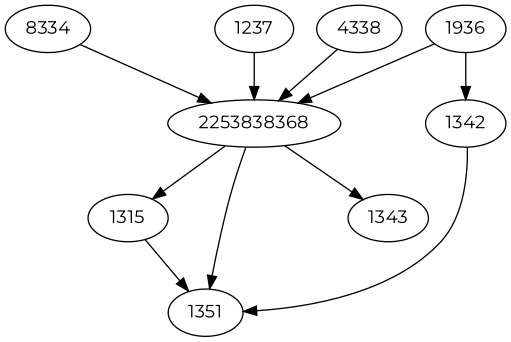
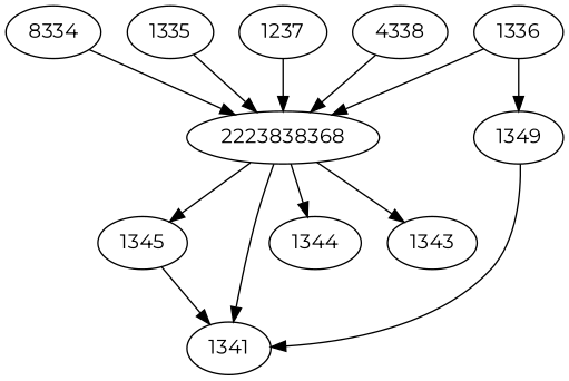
  strict digraph {
    fontname=Montserrat
    node [fontname=Montserrat]
    edge [fontname=Montserrat]
-   1345 [label=1315]
-   1341 [label=1351]
-   2253838368
+   1345
+   1341
+   2253838368 [label=2223838368]
+   1344
    1343
-   1342
+   1342 [label=1349]
    n7 [label=8334]
-   1336 [label=1936]
+   1335
+   1336
    n10 [label=1237]
    n11 [label=4338]
    1345 -> 1341
    2253838368 -> 1345
    2253838368 -> 1341
+   2253838368 -> 1344
    2253838368 -> 1343
    1342 -> 1341
    n7 -> 2253838368
+   1335 -> 2253838368
    1336 -> 2253838368
    1336 -> 1342
    n10 -> 2253838368
    n11 -> 2253838368
  }
